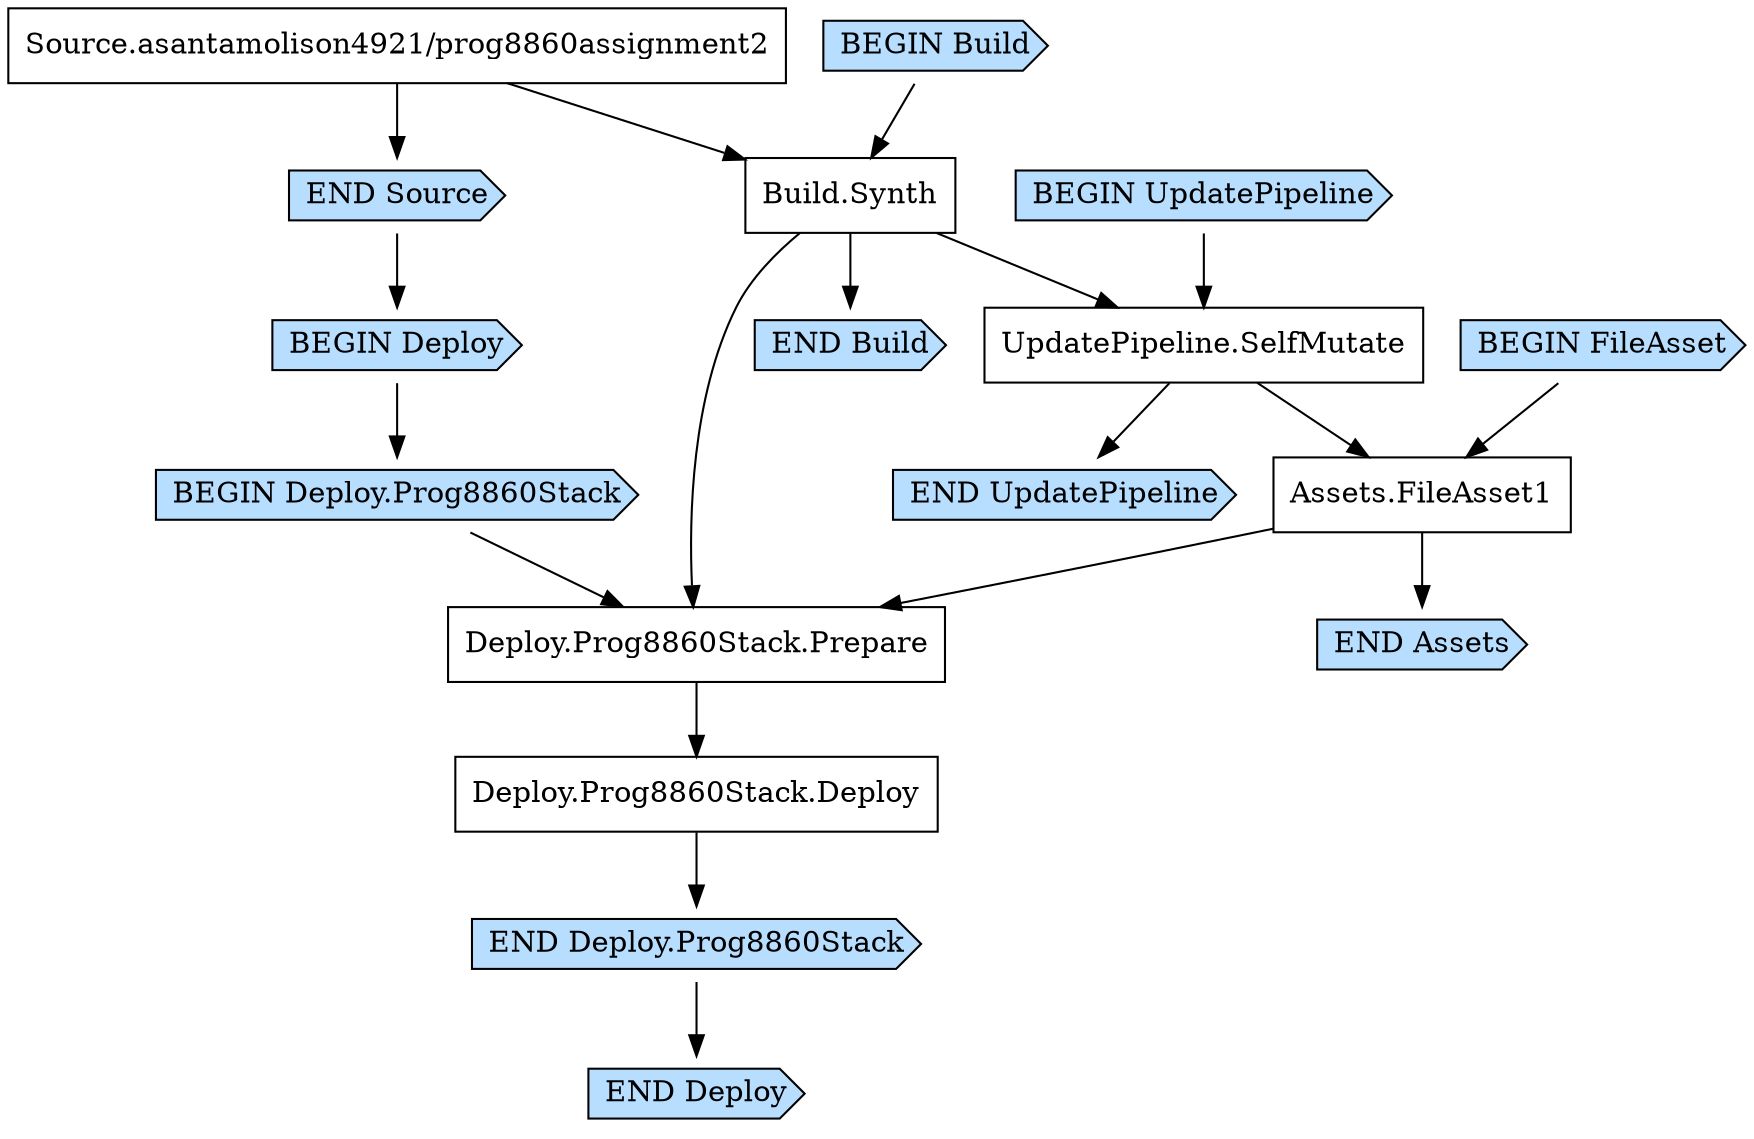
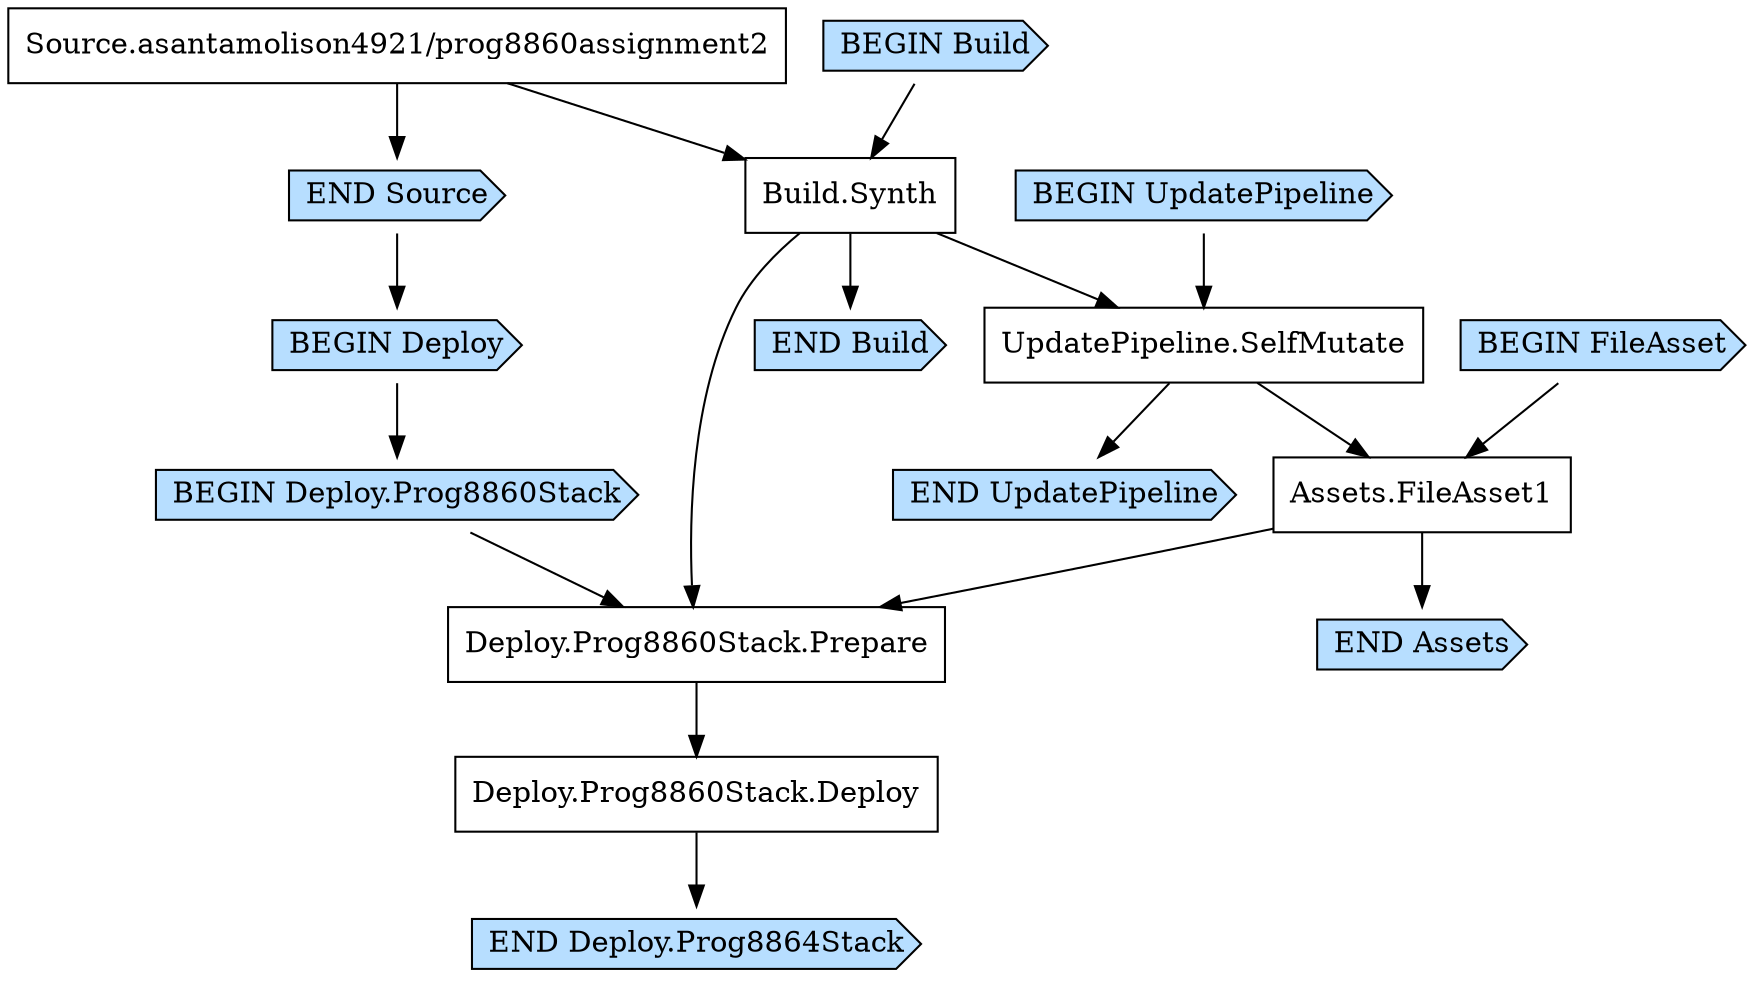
  digraph {
    node [shape=cds fillcolor="#b7deff" style=filled]
    "Build.Synth" [shape=box fillcolor="" style=""]
    "BEGIN Build"
    "END Build"
    "UpdatePipeline.SelfMutate" [shape=box fillcolor="" style=""]
    "Deploy.Prog8860Stack.Prepare" [shape=box fillcolor="" style=""]
    "END UpdatePipeline"
    "Assets.FileAsset1" [shape=box fillcolor="" style=""]
    "Deploy.Prog8860Stack.Deploy" [shape=box fillcolor="" style=""]
    "Source.asantamolison4921/prog8860assignment2" [shape=box fillcolor="" style=""]
    "END Source"
    "BEGIN Deploy"
    "BEGIN UpdatePipeline"
    "END Assets"
    "BEGIN Deploy.Prog8860Stack"
    n15 [label="BEGIN FileAsset"]
-   "END Deploy.Prog8860Stack"
-   "END Deploy"
+   "END Deploy.Prog8860Stack" [label="END Deploy.Prog8864Stack"]
    "Build.Synth" -> "END Build"
    "Build.Synth" -> "UpdatePipeline.SelfMutate"
    "Build.Synth" -> "Deploy.Prog8860Stack.Prepare"
    "BEGIN Build" -> "Build.Synth"
    "UpdatePipeline.SelfMutate" -> "END UpdatePipeline"
    "UpdatePipeline.SelfMutate" -> "Assets.FileAsset1"
    "Deploy.Prog8860Stack.Prepare" -> "Deploy.Prog8860Stack.Deploy"
    "Assets.FileAsset1" -> "Deploy.Prog8860Stack.Prepare"
    "Assets.FileAsset1" -> "END Assets"
    "Deploy.Prog8860Stack.Deploy" -> "END Deploy.Prog8860Stack"
    "Source.asantamolison4921/prog8860assignment2" -> "Build.Synth"
    "Source.asantamolison4921/prog8860assignment2" -> "END Source"
    "END Source" -> "BEGIN Deploy"
    "BEGIN Deploy" -> "BEGIN Deploy.Prog8860Stack"
    "BEGIN UpdatePipeline" -> "UpdatePipeline.SelfMutate"
    "BEGIN Deploy.Prog8860Stack" -> "Deploy.Prog8860Stack.Prepare"
    n15 -> "Assets.FileAsset1"
-   "END Deploy.Prog8860Stack" -> "END Deploy"
  }
